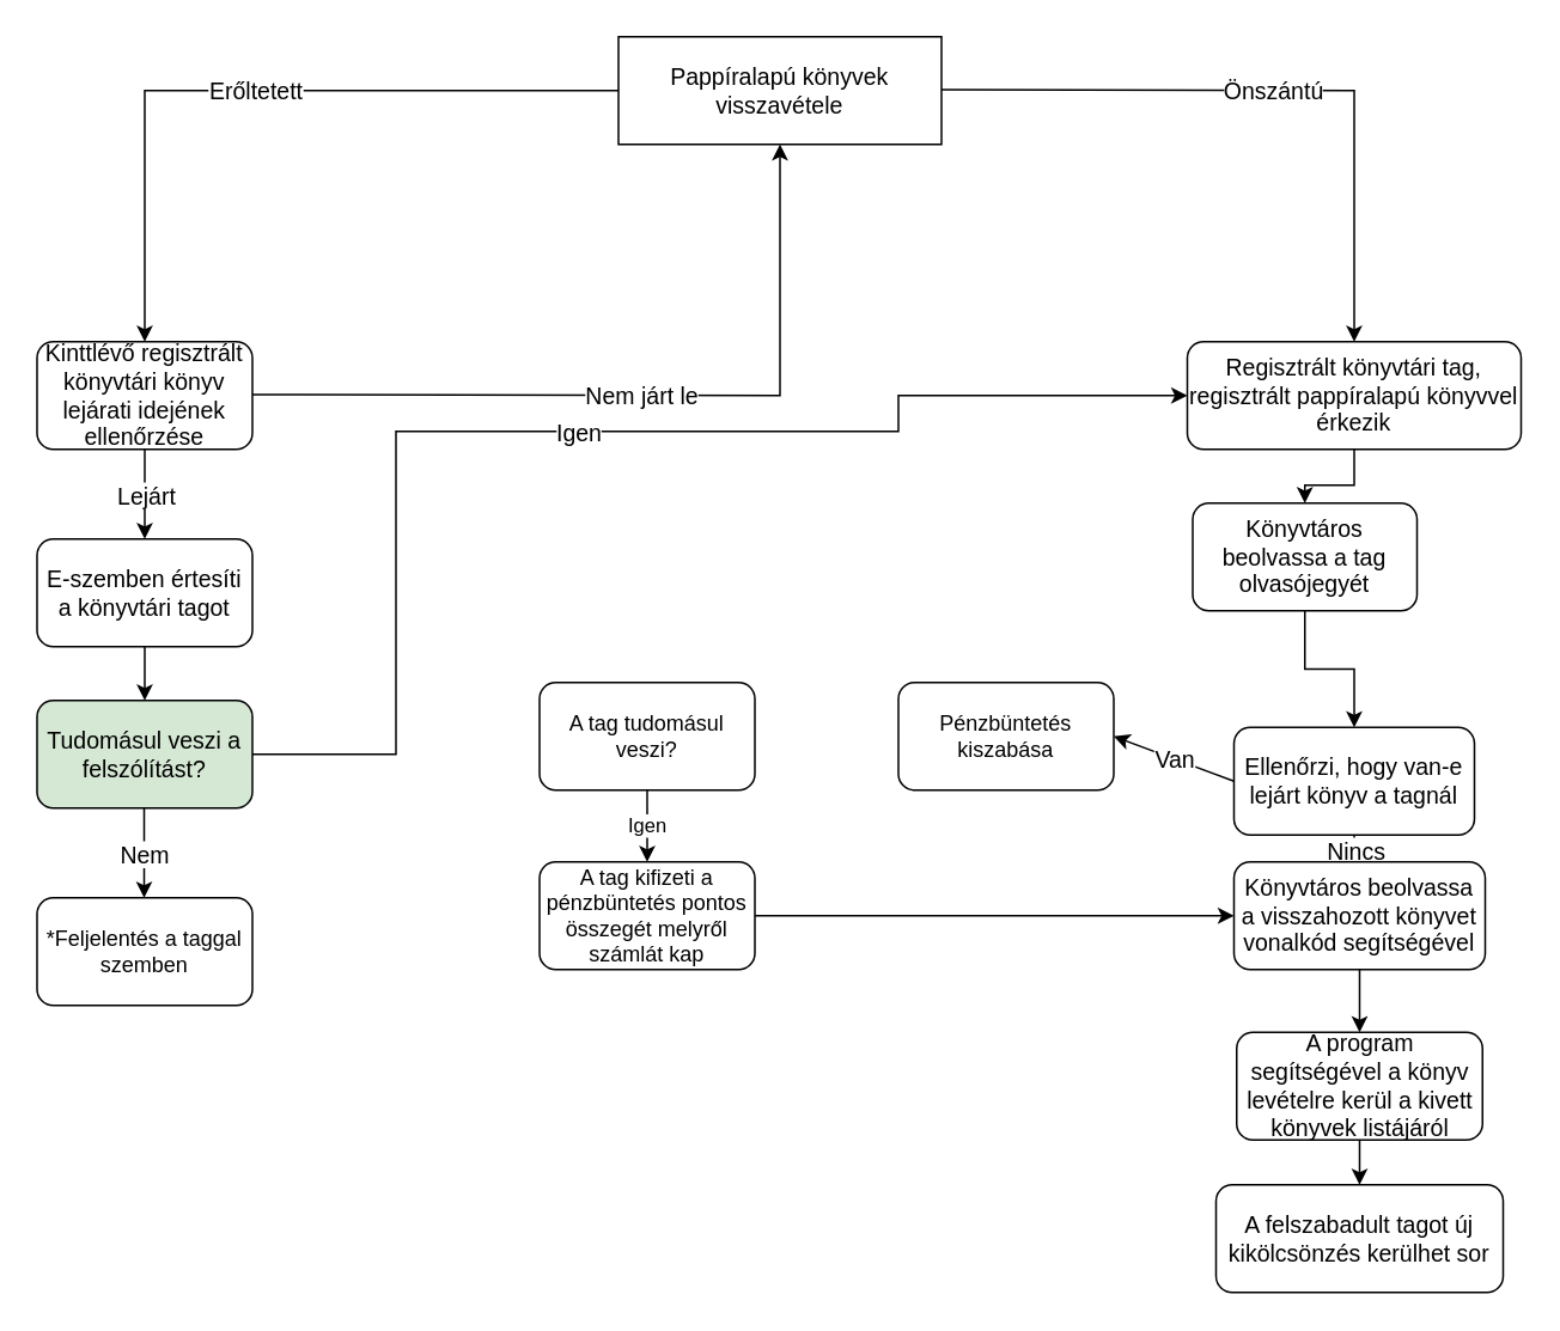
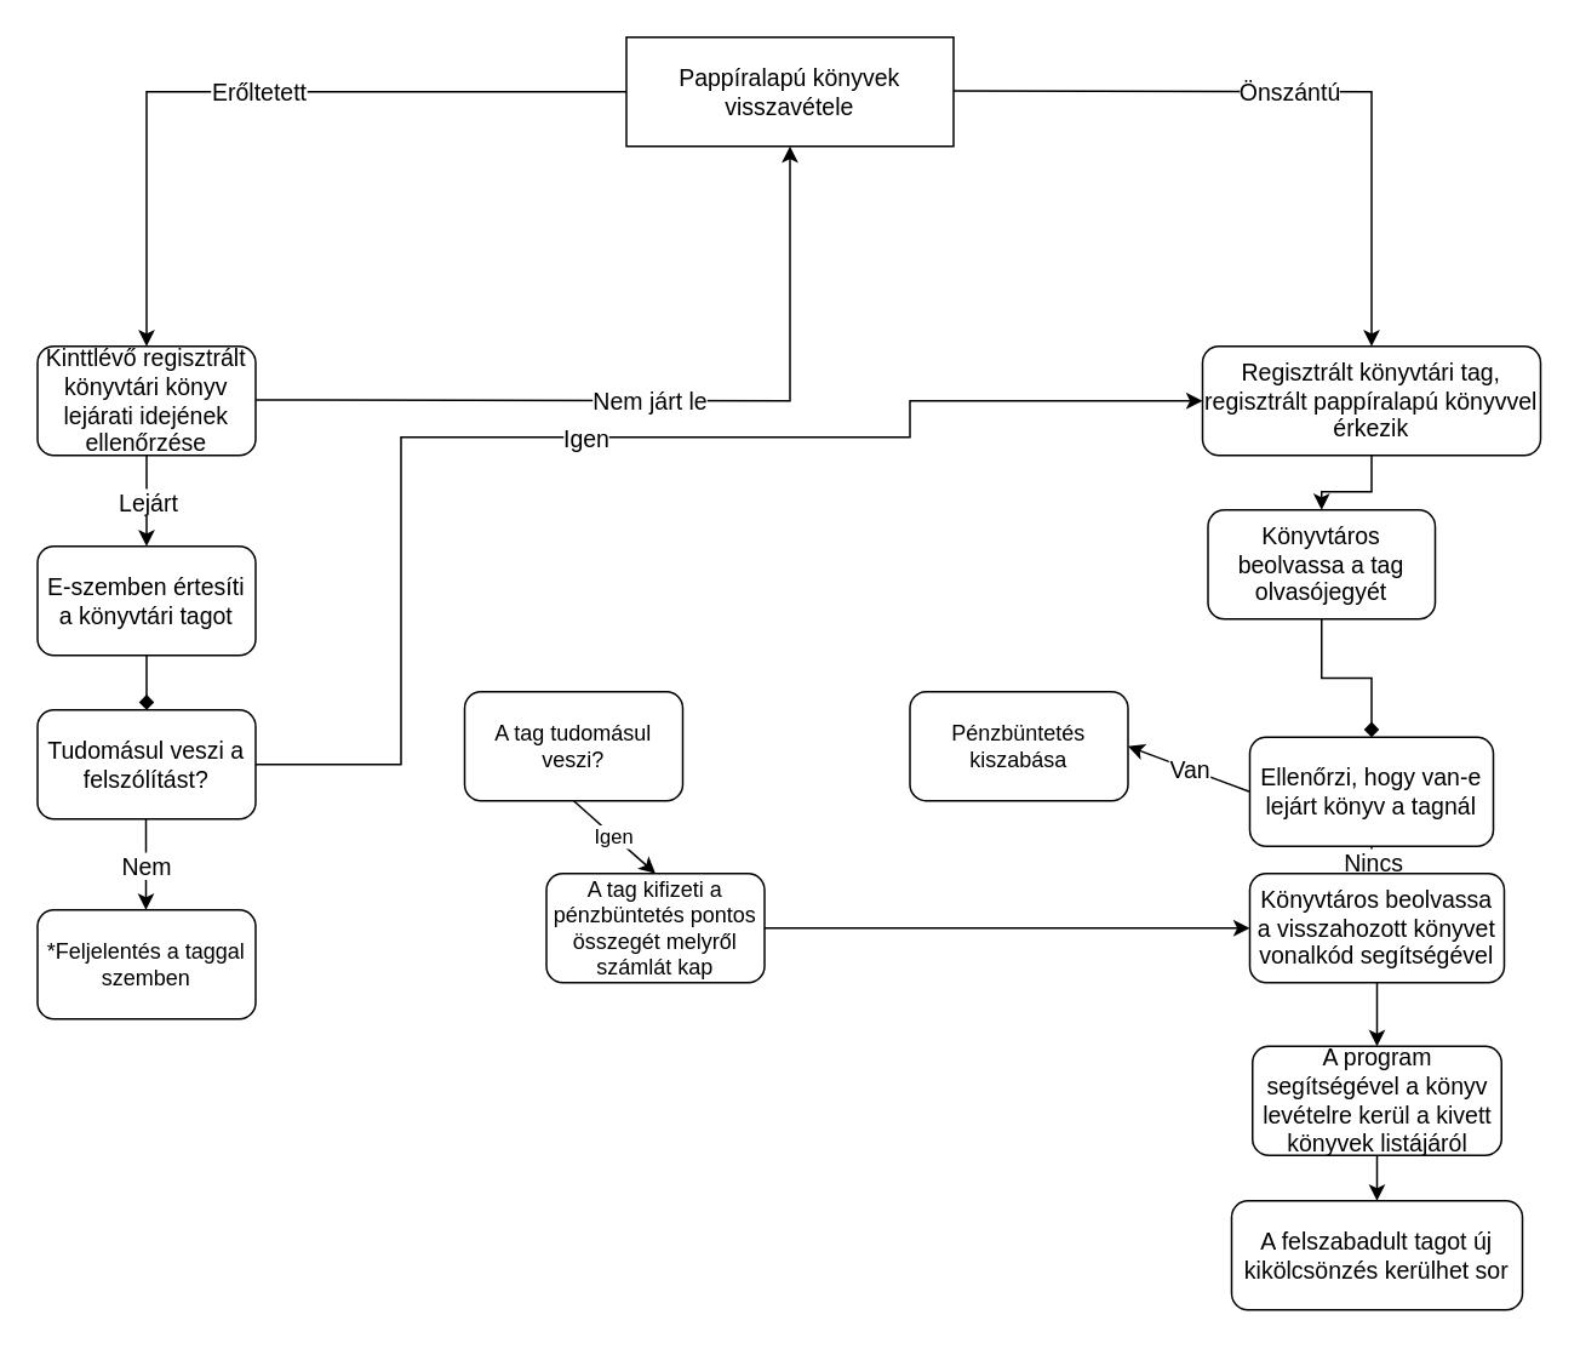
  <mxCell id="0" />
  <mxCell id="1" parent="0" />
  <mxCell id="2" value="Pappíralapú könyvek visszavétele" style="rounded=0;whiteSpace=wrap;html=1;fontSize=13;" parent="1" vertex="1"><mxGeometry x="344" width="180" height="60" as="geometry" y="20" /></mxCell>
  <mxCell id="3" value="" style="edgeStyle=orthogonalEdgeStyle;rounded=0;orthogonalLoop=1;jettySize=auto;html=1;fontSize=13;" parent="1" source="4" target="6" edge="1"><mxGeometry relative="1" as="geometry" /></mxCell>
  <mxCell id="4" value="Regisztrált könyvtári tag, regisztrált pappíralapú könyvvel érkezik" style="rounded=1;whiteSpace=wrap;html=1;fontSize=13;" parent="1" vertex="1"><mxGeometry x="661" y="190" width="186" height="60" as="geometry" /></mxCell>
- <mxCell id="5" value="" style="edgeStyle=orthogonalEdgeStyle;rounded=0;orthogonalLoop=1;jettySize=auto;html=1;fontSize=13;" parent="1" source="6" target="12" edge="1"><mxGeometry relative="1" as="geometry" /></mxCell>
+ <mxCell id="5" value="" style="edgeStyle=orthogonalEdgeStyle;rounded=0;orthogonalLoop=1;jettySize=auto;html=1;fontSize=13;endArrow=diamond;" parent="1" source="6" target="12" edge="1"><mxGeometry relative="1" as="geometry" /></mxCell>
  <mxCell id="6" value="Könyvtáros beolvassa a tag olvasójegyét" style="whiteSpace=wrap;html=1;fontSize=13;rounded=1;" parent="1" vertex="1"><mxGeometry x="664" y="280" width="125" height="60" as="geometry" /></mxCell>
  <mxCell id="7" value="Kinttlévő regisztrált könyvtári könyv lejárati idejének ellenőrzése" style="rounded=1;whiteSpace=wrap;html=1;fontSize=13;" parent="1" vertex="1"><mxGeometry y="190" width="120" height="60" as="geometry" x="20" /></mxCell>
  <mxCell id="8" value="Önszántú" style="endArrow=classic;html=1;rounded=0;fontSize=13;entryX=0.5;entryY=0;entryDx=0;entryDy=0;" parent="1" target="4" edge="1"><mxGeometry relative="1" as="geometry"><mxPoint x="524" y="49.5" as="sourcePoint" /><mxPoint x="624" y="49.5" as="targetPoint" /><Array as="points"><mxPoint x="754" y="50" /></Array></mxGeometry></mxCell>
  <mxCell id="9" value="Erőltetett" style="endArrow=classic;html=1;rounded=0;fontSize=13;entryX=0.5;entryY=0;entryDx=0;entryDy=0;exitX=0;exitY=0.5;exitDx=0;exitDy=0;" parent="1" source="2" target="7" edge="1"><mxGeometry relative="1" as="geometry"><mxPoint x="340" y="50" as="sourcePoint" /><mxPoint x="480" y="220" as="targetPoint" /><Array as="points"><mxPoint x="80" y="50" /></Array></mxGeometry></mxCell>
  <mxCell id="10" value="" style="endArrow=classic;html=1;rounded=0;fontSize=13;entryX=0.5;entryY=1;entryDx=0;entryDy=0;" parent="1" target="2" edge="1"><mxGeometry relative="1" as="geometry"><mxPoint x="140" y="219.5" as="sourcePoint" /><mxPoint x="240" y="219.5" as="targetPoint" /><Array as="points"><mxPoint x="434" y="220" /></Array></mxGeometry></mxCell>
  <mxCell id="11" value="Nem járt le" style="edgeLabel;resizable=0;html=1;align=center;verticalAlign=middle;fontSize=13;" parent="10" connectable="0" vertex="1"><mxGeometry relative="1" as="geometry" /></mxCell>
  <mxCell id="12" value="Ellenőrzi, hogy van-e lejárt könyv a tagnál" style="whiteSpace=wrap;html=1;fontSize=13;rounded=1;" parent="1" vertex="1"><mxGeometry x="687" y="405" width="134" height="60" as="geometry" /></mxCell>
  <mxCell id="13" value="" style="endArrow=classic;html=1;rounded=0;fontSize=13;exitX=0;exitY=0.5;exitDx=0;exitDy=0;" parent="1" source="12" edge="1"><mxGeometry relative="1" as="geometry"><mxPoint x="562" y="440" as="sourcePoint" /><mxPoint x="620" y="410" as="targetPoint" /></mxGeometry></mxCell>
  <mxCell id="14" value="Van" style="edgeLabel;resizable=0;html=1;align=center;verticalAlign=middle;fontSize=13;" parent="13" connectable="0" vertex="1"><mxGeometry relative="1" as="geometry" /></mxCell>
  <mxCell id="15" value="" style="endArrow=classic;html=1;rounded=0;fontSize=13;exitX=0.5;exitY=1;exitDx=0;exitDy=0;" parent="1" source="12" edge="1"><mxGeometry relative="1" as="geometry"><mxPoint x="571" y="470" as="sourcePoint" /><mxPoint x="754" y="480" as="targetPoint" /></mxGeometry></mxCell>
  <mxCell id="16" value="Nincs" style="edgeLabel;resizable=0;html=1;align=center;verticalAlign=middle;fontSize=13;" parent="15" connectable="0" vertex="1"><mxGeometry relative="1" as="geometry" /></mxCell>
  <mxCell id="17" value="" style="edgeStyle=orthogonalEdgeStyle;rounded=0;orthogonalLoop=1;jettySize=auto;html=1;fontSize=13;" parent="1" source="18" target="20" edge="1"><mxGeometry relative="1" as="geometry" /></mxCell>
  <mxCell id="18" value="Könyvtáros beolvassa a visszahozott könyvet vonalkód segítségével" style="rounded=1;whiteSpace=wrap;html=1;fontSize=13;" parent="1" vertex="1"><mxGeometry x="687" y="480" width="140" height="60" as="geometry" /></mxCell>
  <mxCell id="19" value="" style="edgeStyle=orthogonalEdgeStyle;rounded=0;orthogonalLoop=1;jettySize=auto;html=1;fontSize=13;" parent="1" source="20" target="21" edge="1"><mxGeometry relative="1" as="geometry" /></mxCell>
  <mxCell id="20" value="A program segítségével a könyv levételre kerül a kivett könyvek listájáról" style="whiteSpace=wrap;html=1;fontSize=13;rounded=1;" parent="1" vertex="1"><mxGeometry x="688.5" y="575" width="137" height="60" as="geometry" /></mxCell>
  <mxCell id="21" value="A felszabadult tagot új kikölcsönzés kerülhet sor" style="whiteSpace=wrap;html=1;fontSize=13;rounded=1;" parent="1" vertex="1"><mxGeometry x="677" y="660" width="160" height="60" as="geometry" /></mxCell>
  <mxCell id="22" value="" style="endArrow=classic;html=1;rounded=0;fontSize=13;exitX=0.5;exitY=1;exitDx=0;exitDy=0;" parent="1" source="7" edge="1"><mxGeometry relative="1" as="geometry"><mxPoint x="340" y="410" as="sourcePoint" /><mxPoint x="80" y="300" as="targetPoint" /></mxGeometry></mxCell>
  <mxCell id="23" value="Lejárt&lt;br&gt;" style="edgeLabel;resizable=0;html=1;align=center;verticalAlign=middle;fontSize=13;" parent="22" connectable="0" vertex="1"><mxGeometry relative="1" as="geometry" /></mxCell>
- <mxCell id="24" value="" style="edgeStyle=orthogonalEdgeStyle;rounded=0;orthogonalLoop=1;jettySize=auto;html=1;fontSize=13;" parent="1" source="25" target="26" edge="1"><mxGeometry relative="1" as="geometry" /></mxCell>
+ <mxCell id="24" value="" style="edgeStyle=orthogonalEdgeStyle;rounded=0;orthogonalLoop=1;jettySize=auto;html=1;fontSize=13;endArrow=diamond;" parent="1" source="25" target="26" edge="1"><mxGeometry relative="1" as="geometry" /></mxCell>
  <mxCell id="25" value="E-szemben értesíti a könyvtári tagot" style="rounded=1;whiteSpace=wrap;html=1;fontSize=13;" parent="1" vertex="1"><mxGeometry y="300" width="120" height="60" as="geometry" x="20" /></mxCell>
- <mxCell id="26" value="Tudomásul veszi a felszólítást?" style="whiteSpace=wrap;html=1;fontSize=13;rounded=1;fillColor=#d5e8d4;" parent="1" vertex="1"><mxGeometry y="390" width="120" height="60" as="geometry" x="20" /></mxCell>
+ <mxCell id="26" value="Tudomásul veszi a felszólítást?" style="whiteSpace=wrap;html=1;fontSize=13;rounded=1;" parent="1" vertex="1"><mxGeometry y="390" width="120" height="60" as="geometry" x="20" /></mxCell>
  <mxCell id="27" value="" style="endArrow=classic;html=1;rounded=0;fontSize=13;exitX=1;exitY=0.5;exitDx=0;exitDy=0;entryX=0;entryY=0.5;entryDx=0;entryDy=0;" parent="1" source="26" target="4" edge="1"><mxGeometry relative="1" as="geometry"><mxPoint x="170" y="310" as="sourcePoint" /><mxPoint x="270" y="310" as="targetPoint" /><Array as="points"><mxPoint x="220" y="420" /><mxPoint x="220" y="240" /><mxPoint x="430" y="240" /><mxPoint x="500" y="240" /><mxPoint x="500" y="220" /></Array></mxGeometry></mxCell>
  <mxCell id="28" value="Igen" style="edgeLabel;resizable=0;html=1;align=center;verticalAlign=middle;fontSize=13;" parent="27" connectable="0" vertex="1"><mxGeometry relative="1" as="geometry" /></mxCell>
  <mxCell id="29" value="" style="endArrow=classic;html=1;rounded=0;fontSize=13;exitX=0.5;exitY=1;exitDx=0;exitDy=0;" parent="1" edge="1"><mxGeometry relative="1" as="geometry"><mxPoint x="79.67" y="450" as="sourcePoint" /><mxPoint x="79.67" y="500" as="targetPoint" /></mxGeometry></mxCell>
  <mxCell id="30" value="Nem" style="edgeLabel;resizable=0;html=1;align=center;verticalAlign=middle;fontSize=13;" parent="29" connectable="0" vertex="1"><mxGeometry relative="1" as="geometry" /></mxCell>
  <mxCell id="31" value="*Feljelentés a taggal szemben" style="rounded=1;whiteSpace=wrap;html=1;" parent="1" vertex="1"><mxGeometry y="500" width="120" height="60" as="geometry" x="20" /></mxCell>
  <mxCell id="32" value="Pénzbüntetés kiszabása" style="rounded=1;whiteSpace=wrap;html=1;" parent="1" vertex="1"><mxGeometry x="500" y="380" width="120" height="60" as="geometry" /></mxCell>
- <mxCell id="33" value="A tag tudomásul veszi?" style="whiteSpace=wrap;html=1;rounded=1;" parent="1" vertex="1"><mxGeometry x="300" y="380" width="120" height="60" as="geometry" /></mxCell>
+ <mxCell id="33" value="A tag tudomásul veszi?" style="whiteSpace=wrap;html=1;rounded=1;" parent="1" vertex="1"><mxGeometry x="255" y="380" width="120" height="60" as="geometry" /></mxCell>
  <mxCell id="34" value="Igen" style="endArrow=classic;html=1;rounded=0;exitX=0.5;exitY=1;exitDx=0;exitDy=0;" parent="1" source="33" edge="1"><mxGeometry relative="1" as="geometry"><mxPoint x="480" y="460" as="sourcePoint" /><mxPoint x="360" y="480" as="targetPoint" /></mxGeometry></mxCell>
  <mxCell id="35" value="" style="edgeStyle=orthogonalEdgeStyle;rounded=0;orthogonalLoop=1;jettySize=auto;html=1;entryX=0;entryY=0.5;entryDx=0;entryDy=0;" parent="1" source="36" target="18" edge="1"><mxGeometry relative="1" as="geometry"><mxPoint x="520" y="510" as="targetPoint" /></mxGeometry></mxCell>
  <mxCell id="36" value="A tag kifizeti a pénzbüntetés pontos összegét melyről számlát kap" style="rounded=1;whiteSpace=wrap;html=1;" parent="1" vertex="1"><mxGeometry x="300" y="480" width="120" height="60" as="geometry" /></mxCell>
